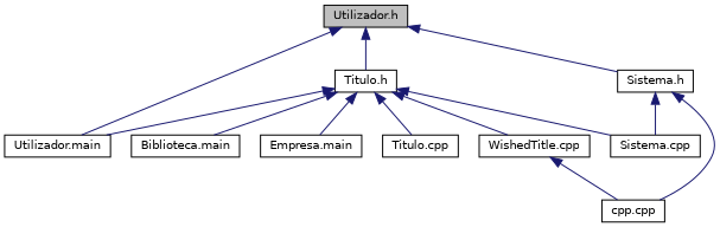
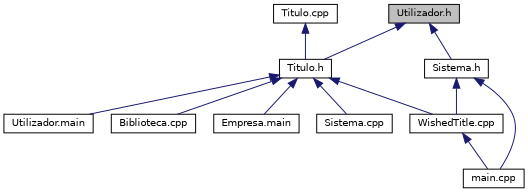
  digraph {
    node [color=black fillcolor=white fontname=Helvetica fontsize=10 shape=record style=filled]
    edge [color=midnightblue dir=back fontname=Helvetica fontsize=10 labelfontname=Helvetica labelfontsize=10 style=solid]
    n1 [fillcolor=grey75 fontcolor=black height=0.2 label="Utilizador.h" width=0.4]
    n2 [height=0.2 label="Titulo.h" width=0.4]
    n3 [height=0.2 label="Utilizador.main" width=0.4]
    n4 [height=0.2 label="Sistema.h" width=0.4]
-   n5 [height=0.2 label="Biblioteca.main" width=0.4]
+   n5 [height=0.2 label="Biblioteca.cpp" width=0.4]
    n6 [height=0.2 label="Empresa.main" width=0.4]
    n7 [height=0.2 label="Sistema.cpp" width=0.4]
    n8 [height=0.2 label="Titulo.cpp" width=0.4]
    n9 [height=0.2 label="WishedTitle.cpp" width=0.4]
-   n10 [height=0.2 label="cpp.cpp" width=0.4]
+   n10 [height=0.2 label="main.cpp" width=0.4]
    n1 -> n2
-   n1 -> n3
    n1 -> n4
    n2 -> n3
    n2 -> n5
    n2 -> n6
    n2 -> n7
-   n2 -> n8
+   n8 -> n2
    n2 -> n9
-   n4 -> n7
+   n4 -> n9
    n4 -> n10
    n9 -> n10
  }
